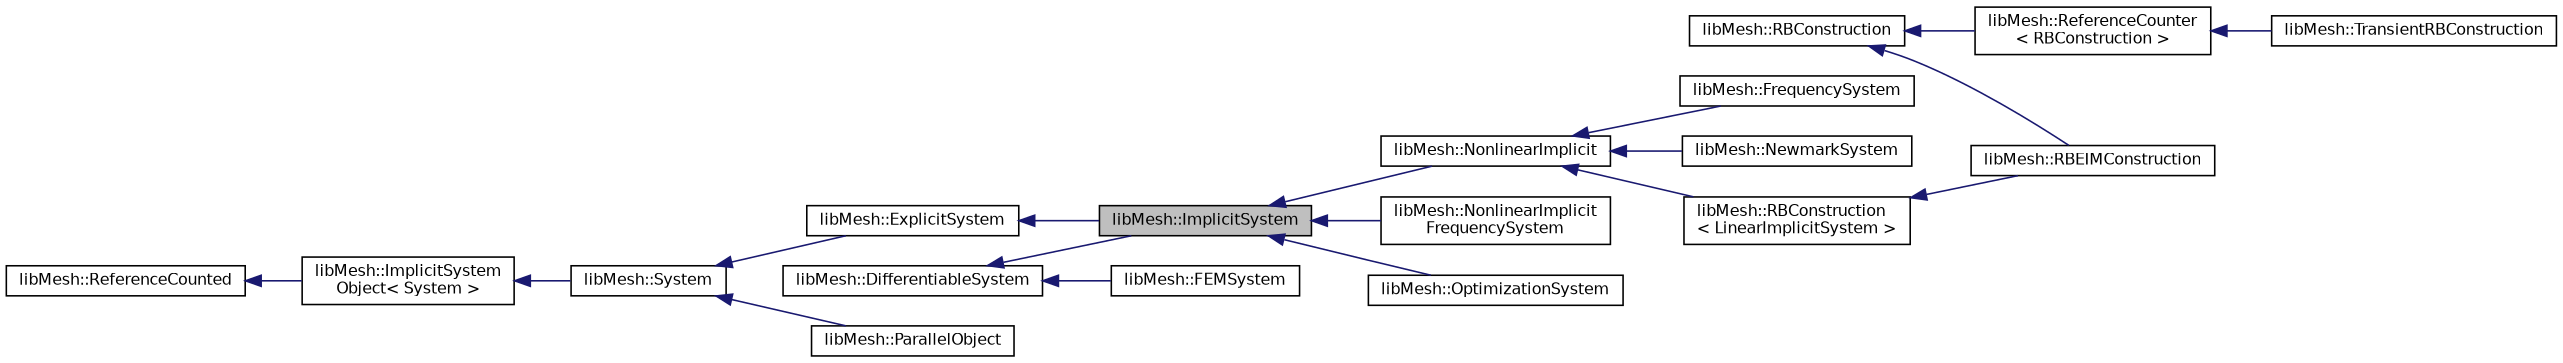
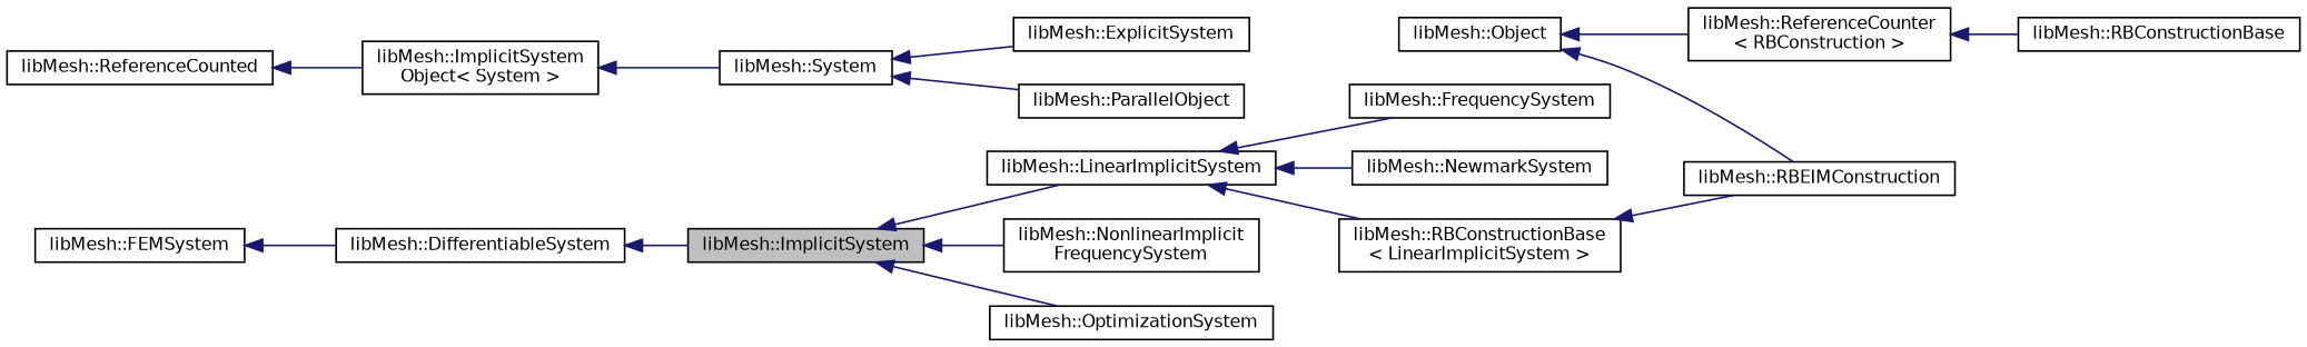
  digraph {
    rankdir=LR
    node [color=black fillcolor=white fontname=Helvetica fontsize=10 shape=record style=filled]
    edge [color=midnightblue dir=back fontname=Helvetica fontsize=10 labelfontname=Helvetica labelfontsize=10 style=solid]
    n1 [fillcolor=grey75 fontcolor=black height=0.2 label="libMesh::ImplicitSystem" width=0.4]
-   n2 [height=0.2 label="libMesh::NonlinearImplicit" width=0.4]
+   n2 [height=0.2 label="libMesh::LinearImplicitSystem" width=0.4]
    n3 [height=0.2 label="libMesh::NonlinearImplicit\lFrequencySystem" width=0.4]
    n4 [height=0.2 label="libMesh::OptimizationSystem" width=0.4]
    n5 [height=0.2 label="libMesh::DifferentiableSystem" width=0.4]
    n6 [height=0.2 label="libMesh::FEMSystem" width=0.4]
    n7 [height=0.2 label="libMesh::FrequencySystem" width=0.4]
    n8 [height=0.2 label="libMesh::NewmarkSystem" width=0.4]
-   n9 [height=0.2 label="libMesh::RBConstruction\l\< LinearImplicitSystem \>" width=0.4]
+   n9 [height=0.2 label="libMesh::RBConstructionBase\l\< LinearImplicitSystem \>" width=0.4]
    n10 [height=0.2 label="libMesh::ExplicitSystem" width=0.4]
    n11 [height=0.2 label="libMesh::System" width=0.4]
    n12 [height=0.2 label="libMesh::ParallelObject" width=0.4]
    n13 [height=0.2 label="libMesh::ImplicitSystem\lObject\< System \>" width=0.4]
    n14 [height=0.2 label="libMesh::ReferenceCounted" width=0.4]
    n15 [height=0.2 label="libMesh::RBEIMConstruction" width=0.4]
-   n16 [height=0.2 label="libMesh::RBConstruction" width=0.4]
+   n16 [height=0.2 label="libMesh::Object" width=0.4]
    n17 [height=0.2 label="libMesh::ReferenceCounter\l\< RBConstruction \>" width=0.4]
-   n18 [height=0.2 label="libMesh::TransientRBConstruction" width=0.4]
+   n18 [height=0.2 label="libMesh::RBConstructionBase" width=0.4]
    n1 -> n2
    n1 -> n3
    n1 -> n4
    n2 -> n7
    n2 -> n8
    n2 -> n9
    n5 -> n1
-   n5 -> n6
+   n6 -> n5
    n9 -> n15
-   n10 -> n1
    n11 -> n10
    n11 -> n12
    n13 -> n11
    n14 -> n13
    n16 -> n15
    n16 -> n17
    n17 -> n18
  }
